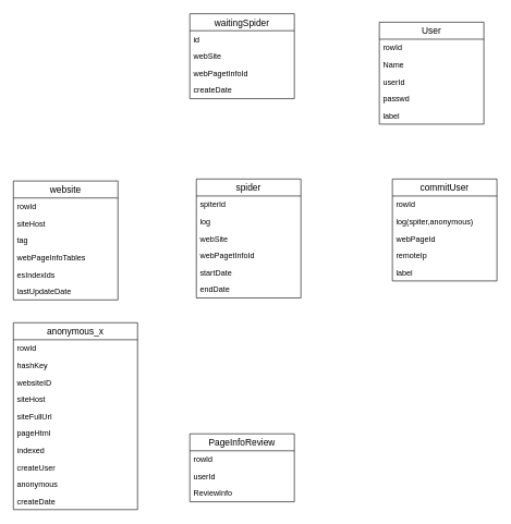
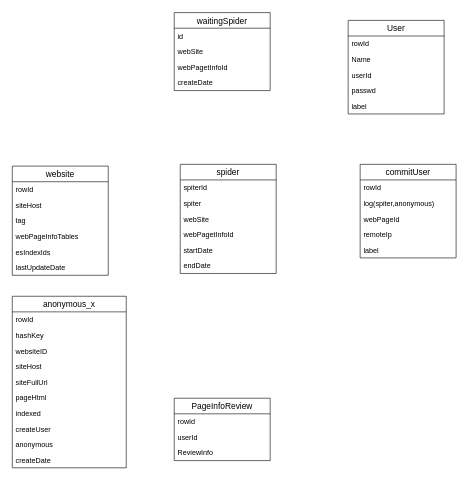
  <mxCell id="0" />
  <mxCell id="1" parent="0" />
  <mxCell id="2" value="website" style="swimlane;fontStyle=0;childLayout=stackLayout;horizontal=1;startSize=26;horizontalStack=0;resizeParent=1;resizeParentMax=0;resizeLast=0;collapsible=1;marginBottom=0;align=center;fontSize=14;" parent="1" vertex="1"><mxGeometry x="20" y="276" width="160" height="182" as="geometry" /></mxCell>
  <mxCell id="3" value="rowId" style="text;strokeColor=none;fillColor=none;spacingLeft=4;spacingRight=4;overflow=hidden;rotatable=0;points=[[0,0.5],[1,0.5]];portConstraint=eastwest;fontSize=12;" parent="2" vertex="1"><mxGeometry y="26" width="160" height="26" as="geometry" /></mxCell>
  <mxCell id="4" value="siteHost" style="text;strokeColor=none;fillColor=none;spacingLeft=4;spacingRight=4;overflow=hidden;rotatable=0;points=[[0,0.5],[1,0.5]];portConstraint=eastwest;fontSize=12;" parent="2" vertex="1"><mxGeometry y="52" width="160" height="26" as="geometry" /></mxCell>
  <mxCell id="5" value="tag" style="text;strokeColor=none;fillColor=none;spacingLeft=4;spacingRight=4;overflow=hidden;rotatable=0;points=[[0,0.5],[1,0.5]];portConstraint=eastwest;fontSize=12;" parent="2" vertex="1"><mxGeometry y="78" width="160" height="26" as="geometry" /></mxCell>
  <mxCell id="6" value="webPageInfoTables" style="text;strokeColor=none;fillColor=none;spacingLeft=4;spacingRight=4;overflow=hidden;rotatable=0;points=[[0,0.5],[1,0.5]];portConstraint=eastwest;fontSize=12;" parent="2" vertex="1"><mxGeometry y="104" width="160" height="26" as="geometry" /></mxCell>
  <mxCell id="7" value="esIndexIds" style="text;strokeColor=none;fillColor=none;spacingLeft=4;spacingRight=4;overflow=hidden;rotatable=0;points=[[0,0.5],[1,0.5]];portConstraint=eastwest;fontSize=12;" parent="2" vertex="1"><mxGeometry y="130" width="160" height="26" as="geometry" /></mxCell>
  <mxCell id="8" value="lastUpdateDate" style="text;strokeColor=none;fillColor=none;spacingLeft=4;spacingRight=4;overflow=hidden;rotatable=0;points=[[0,0.5],[1,0.5]];portConstraint=eastwest;fontSize=12;" parent="2" vertex="1"><mxGeometry y="156" width="160" height="26" as="geometry" /></mxCell>
  <mxCell id="9" value="anonymous_x" style="swimlane;fontStyle=0;childLayout=stackLayout;horizontal=1;startSize=26;horizontalStack=0;resizeParent=1;resizeParentMax=0;resizeLast=0;collapsible=1;marginBottom=0;align=center;fontSize=14;" parent="1" vertex="1"><mxGeometry x="20" y="493" width="190" height="286" as="geometry" /></mxCell>
  <mxCell id="10" value="rowId" style="text;strokeColor=none;fillColor=none;spacingLeft=4;spacingRight=4;overflow=hidden;rotatable=0;points=[[0,0.5],[1,0.5]];portConstraint=eastwest;fontSize=12;" parent="9" vertex="1"><mxGeometry y="26" width="190" height="26" as="geometry" /></mxCell>
  <mxCell id="11" value="hashKey" style="text;strokeColor=none;fillColor=none;spacingLeft=4;spacingRight=4;overflow=hidden;rotatable=0;points=[[0,0.5],[1,0.5]];portConstraint=eastwest;fontSize=12;" parent="9" vertex="1"><mxGeometry y="52" width="190" height="26" as="geometry" /></mxCell>
  <mxCell id="12" value="websiteID" style="text;strokeColor=none;fillColor=none;spacingLeft=4;spacingRight=4;overflow=hidden;rotatable=0;points=[[0,0.5],[1,0.5]];portConstraint=eastwest;fontSize=12;" parent="9" vertex="1"><mxGeometry y="78" width="190" height="26" as="geometry" /></mxCell>
  <mxCell id="13" value="siteHost&#10;" style="text;strokeColor=none;fillColor=none;spacingLeft=4;spacingRight=4;overflow=hidden;rotatable=0;points=[[0,0.5],[1,0.5]];portConstraint=eastwest;fontSize=12;" parent="9" vertex="1"><mxGeometry y="104" width="190" height="26" as="geometry" /></mxCell>
  <mxCell id="14" value="siteFullUrl" style="text;strokeColor=none;fillColor=none;spacingLeft=4;spacingRight=4;overflow=hidden;rotatable=0;points=[[0,0.5],[1,0.5]];portConstraint=eastwest;fontSize=12;" parent="9" vertex="1"><mxGeometry y="130" width="190" height="26" as="geometry" /></mxCell>
  <mxCell id="15" value="pageHtml&#10;" style="text;strokeColor=none;fillColor=none;spacingLeft=4;spacingRight=4;overflow=hidden;rotatable=0;points=[[0,0.5],[1,0.5]];portConstraint=eastwest;fontSize=12;" parent="9" vertex="1"><mxGeometry y="156" width="190" height="26" as="geometry" /></mxCell>
  <mxCell id="16" value="indexed" style="text;strokeColor=none;fillColor=none;spacingLeft=4;spacingRight=4;overflow=hidden;rotatable=0;points=[[0,0.5],[1,0.5]];portConstraint=eastwest;fontSize=12;" parent="9" vertex="1"><mxGeometry y="182" width="190" height="26" as="geometry" /></mxCell>
  <mxCell id="17" value="createUser" style="text;strokeColor=none;fillColor=none;spacingLeft=4;spacingRight=4;overflow=hidden;rotatable=0;points=[[0,0.5],[1,0.5]];portConstraint=eastwest;fontSize=12;" parent="9" vertex="1"><mxGeometry y="208" width="190" height="26" as="geometry" /></mxCell>
  <mxCell id="18" value="anonymous" style="text;strokeColor=none;fillColor=none;spacingLeft=4;spacingRight=4;overflow=hidden;rotatable=0;points=[[0,0.5],[1,0.5]];portConstraint=eastwest;fontSize=12;" parent="9" vertex="1"><mxGeometry y="234" width="190" height="26" as="geometry" /></mxCell>
  <mxCell id="19" value="createDate&#10;" style="text;strokeColor=none;fillColor=none;spacingLeft=4;spacingRight=4;overflow=hidden;rotatable=0;points=[[0,0.5],[1,0.5]];portConstraint=eastwest;fontSize=12;" parent="9" vertex="1"><mxGeometry y="260" width="190" height="26" as="geometry" /></mxCell>
  <mxCell id="20" value="PageInfoReview" style="swimlane;fontStyle=0;childLayout=stackLayout;horizontal=1;startSize=26;horizontalStack=0;resizeParent=1;resizeParentMax=0;resizeLast=0;collapsible=1;marginBottom=0;align=center;fontSize=14;" parent="1" vertex="1"><mxGeometry x="290" y="663" width="160" height="104" as="geometry" /></mxCell>
  <mxCell id="21" value="rowId" style="text;strokeColor=none;fillColor=none;spacingLeft=4;spacingRight=4;overflow=hidden;rotatable=0;points=[[0,0.5],[1,0.5]];portConstraint=eastwest;fontSize=12;" parent="20" vertex="1"><mxGeometry y="26" width="160" height="26" as="geometry" /></mxCell>
  <mxCell id="22" value="userId" style="text;strokeColor=none;fillColor=none;spacingLeft=4;spacingRight=4;overflow=hidden;rotatable=0;points=[[0,0.5],[1,0.5]];portConstraint=eastwest;fontSize=12;" parent="20" vertex="1"><mxGeometry y="52" width="160" height="26" as="geometry" /></mxCell>
  <mxCell id="23" value="ReviewInfo" style="text;strokeColor=none;fillColor=none;spacingLeft=4;spacingRight=4;overflow=hidden;rotatable=0;points=[[0,0.5],[1,0.5]];portConstraint=eastwest;fontSize=12;" parent="20" vertex="1"><mxGeometry y="78" width="160" height="26" as="geometry" /></mxCell>
  <mxCell id="24" value="User" style="swimlane;fontStyle=0;childLayout=stackLayout;horizontal=1;startSize=26;horizontalStack=0;resizeParent=1;resizeParentMax=0;resizeLast=0;collapsible=1;marginBottom=0;align=center;fontSize=14;" parent="1" vertex="1"><mxGeometry x="580" y="33" width="160" height="156" as="geometry" /></mxCell>
  <mxCell id="25" value="rowId" style="text;strokeColor=none;fillColor=none;spacingLeft=4;spacingRight=4;overflow=hidden;rotatable=0;points=[[0,0.5],[1,0.5]];portConstraint=eastwest;fontSize=12;" parent="24" vertex="1"><mxGeometry y="26" width="160" height="26" as="geometry" /></mxCell>
  <mxCell id="26" value="Name" style="text;strokeColor=none;fillColor=none;spacingLeft=4;spacingRight=4;overflow=hidden;rotatable=0;points=[[0,0.5],[1,0.5]];portConstraint=eastwest;fontSize=12;" parent="24" vertex="1"><mxGeometry y="52" width="160" height="26" as="geometry" /></mxCell>
  <mxCell id="27" value="userId" style="text;strokeColor=none;fillColor=none;spacingLeft=4;spacingRight=4;overflow=hidden;rotatable=0;points=[[0,0.5],[1,0.5]];portConstraint=eastwest;fontSize=12;" parent="24" vertex="1"><mxGeometry y="78" width="160" height="26" as="geometry" /></mxCell>
  <mxCell id="28" value="passwd" style="text;strokeColor=none;fillColor=none;spacingLeft=4;spacingRight=4;overflow=hidden;rotatable=0;points=[[0,0.5],[1,0.5]];portConstraint=eastwest;fontSize=12;" parent="24" vertex="1"><mxGeometry y="104" width="160" height="26" as="geometry" /></mxCell>
  <mxCell id="29" value="label" style="text;strokeColor=none;fillColor=none;spacingLeft=4;spacingRight=4;overflow=hidden;rotatable=0;points=[[0,0.5],[1,0.5]];portConstraint=eastwest;fontSize=12;" parent="24" vertex="1"><mxGeometry y="130" width="160" height="26" as="geometry" /></mxCell>
  <mxCell id="30" value="commitUser" style="swimlane;fontStyle=0;childLayout=stackLayout;horizontal=1;startSize=26;horizontalStack=0;resizeParent=1;resizeParentMax=0;resizeLast=0;collapsible=1;marginBottom=0;align=center;fontSize=14;" parent="1" vertex="1"><mxGeometry x="600" y="273" width="160" height="156" as="geometry" /></mxCell>
  <mxCell id="31" value="rowId" style="text;strokeColor=none;fillColor=none;spacingLeft=4;spacingRight=4;overflow=hidden;rotatable=0;points=[[0,0.5],[1,0.5]];portConstraint=eastwest;fontSize=12;" parent="30" vertex="1"><mxGeometry y="26" width="160" height="26" as="geometry" /></mxCell>
  <mxCell id="32" value="log(spiter,anonymous)" style="text;strokeColor=none;fillColor=none;spacingLeft=4;spacingRight=4;overflow=hidden;rotatable=0;points=[[0,0.5],[1,0.5]];portConstraint=eastwest;fontSize=12;" parent="30" vertex="1"><mxGeometry y="52" width="160" height="26" as="geometry" /></mxCell>
  <mxCell id="33" value="webPageId" style="text;strokeColor=none;fillColor=none;spacingLeft=4;spacingRight=4;overflow=hidden;rotatable=0;points=[[0,0.5],[1,0.5]];portConstraint=eastwest;fontSize=12;" parent="30" vertex="1"><mxGeometry y="78" width="160" height="26" as="geometry" /></mxCell>
  <mxCell id="34" value="remoteIp" style="text;strokeColor=none;fillColor=none;spacingLeft=4;spacingRight=4;overflow=hidden;rotatable=0;points=[[0,0.5],[1,0.5]];portConstraint=eastwest;fontSize=12;" parent="30" vertex="1"><mxGeometry y="104" width="160" height="26" as="geometry" /></mxCell>
  <mxCell id="35" value="label" style="text;strokeColor=none;fillColor=none;spacingLeft=4;spacingRight=4;overflow=hidden;rotatable=0;points=[[0,0.5],[1,0.5]];portConstraint=eastwest;fontSize=12;" parent="30" vertex="1"><mxGeometry y="130" width="160" height="26" as="geometry" /></mxCell>
  <mxCell id="36" value="spider" style="swimlane;fontStyle=0;childLayout=stackLayout;horizontal=1;startSize=26;horizontalStack=0;resizeParent=1;resizeParentMax=0;resizeLast=0;collapsible=1;marginBottom=0;align=center;fontSize=14;" parent="1" vertex="1"><mxGeometry x="300" y="273" width="160" height="182" as="geometry" /></mxCell>
  <mxCell id="37" value="spiterId" style="text;strokeColor=none;fillColor=none;spacingLeft=4;spacingRight=4;overflow=hidden;rotatable=0;points=[[0,0.5],[1,0.5]];portConstraint=eastwest;fontSize=12;" parent="36" vertex="1"><mxGeometry y="26" width="160" height="26" as="geometry" /></mxCell>
- <mxCell id="38" value="log" style="text;strokeColor=none;fillColor=none;spacingLeft=4;spacingRight=4;overflow=hidden;rotatable=0;points=[[0,0.5],[1,0.5]];portConstraint=eastwest;fontSize=12;" parent="36" vertex="1"><mxGeometry y="52" width="160" height="26" as="geometry" /></mxCell>
+ <mxCell id="38" value="spiter" style="text;strokeColor=none;fillColor=none;spacingLeft=4;spacingRight=4;overflow=hidden;rotatable=0;points=[[0,0.5],[1,0.5]];portConstraint=eastwest;fontSize=12;" parent="36" vertex="1"><mxGeometry y="52" width="160" height="26" as="geometry" /></mxCell>
  <mxCell id="39" value="webSite&#10;" style="text;strokeColor=none;fillColor=none;spacingLeft=4;spacingRight=4;overflow=hidden;rotatable=0;points=[[0,0.5],[1,0.5]];portConstraint=eastwest;fontSize=12;" parent="36" vertex="1"><mxGeometry y="78" width="160" height="26" as="geometry" /></mxCell>
  <mxCell id="40" value="webPagetInfoId" style="text;strokeColor=none;fillColor=none;spacingLeft=4;spacingRight=4;overflow=hidden;rotatable=0;points=[[0,0.5],[1,0.5]];portConstraint=eastwest;fontSize=12;" parent="36" vertex="1"><mxGeometry y="104" width="160" height="26" as="geometry" /></mxCell>
  <mxCell id="41" value="startDate" style="text;strokeColor=none;fillColor=none;spacingLeft=4;spacingRight=4;overflow=hidden;rotatable=0;points=[[0,0.5],[1,0.5]];portConstraint=eastwest;fontSize=12;" parent="36" vertex="1"><mxGeometry y="130" width="160" height="26" as="geometry" /></mxCell>
  <mxCell id="42" value="endDate" style="text;strokeColor=none;fillColor=none;spacingLeft=4;spacingRight=4;overflow=hidden;rotatable=0;points=[[0,0.5],[1,0.5]];portConstraint=eastwest;fontSize=12;" parent="36" vertex="1"><mxGeometry y="156" width="160" height="26" as="geometry" /></mxCell>
  <mxCell id="43" value="waitingSpider" style="swimlane;fontStyle=0;childLayout=stackLayout;horizontal=1;startSize=26;horizontalStack=0;resizeParent=1;resizeParentMax=0;resizeLast=0;collapsible=1;marginBottom=0;align=center;fontSize=14;" vertex="1" parent="1"><mxGeometry x="290" y="20" width="160" height="130" as="geometry" /></mxCell>
  <mxCell id="44" value="id" style="text;strokeColor=none;fillColor=none;spacingLeft=4;spacingRight=4;overflow=hidden;rotatable=0;points=[[0,0.5],[1,0.5]];portConstraint=eastwest;fontSize=12;" vertex="1" parent="43"><mxGeometry y="26" width="160" height="26" as="geometry" /></mxCell>
  <mxCell id="45" value="webSite&#10;" style="text;strokeColor=none;fillColor=none;spacingLeft=4;spacingRight=4;overflow=hidden;rotatable=0;points=[[0,0.5],[1,0.5]];portConstraint=eastwest;fontSize=12;" vertex="1" parent="43"><mxGeometry y="52" width="160" height="26" as="geometry" /></mxCell>
  <mxCell id="46" value="webPagetInfoId" style="text;strokeColor=none;fillColor=none;spacingLeft=4;spacingRight=4;overflow=hidden;rotatable=0;points=[[0,0.5],[1,0.5]];portConstraint=eastwest;fontSize=12;" vertex="1" parent="43"><mxGeometry y="78" width="160" height="26" as="geometry" /></mxCell>
  <mxCell id="47" value="createDate" style="text;strokeColor=none;fillColor=none;spacingLeft=4;spacingRight=4;overflow=hidden;rotatable=0;points=[[0,0.5],[1,0.5]];portConstraint=eastwest;fontSize=12;" vertex="1" parent="43"><mxGeometry y="104" width="160" height="26" as="geometry" /></mxCell>
